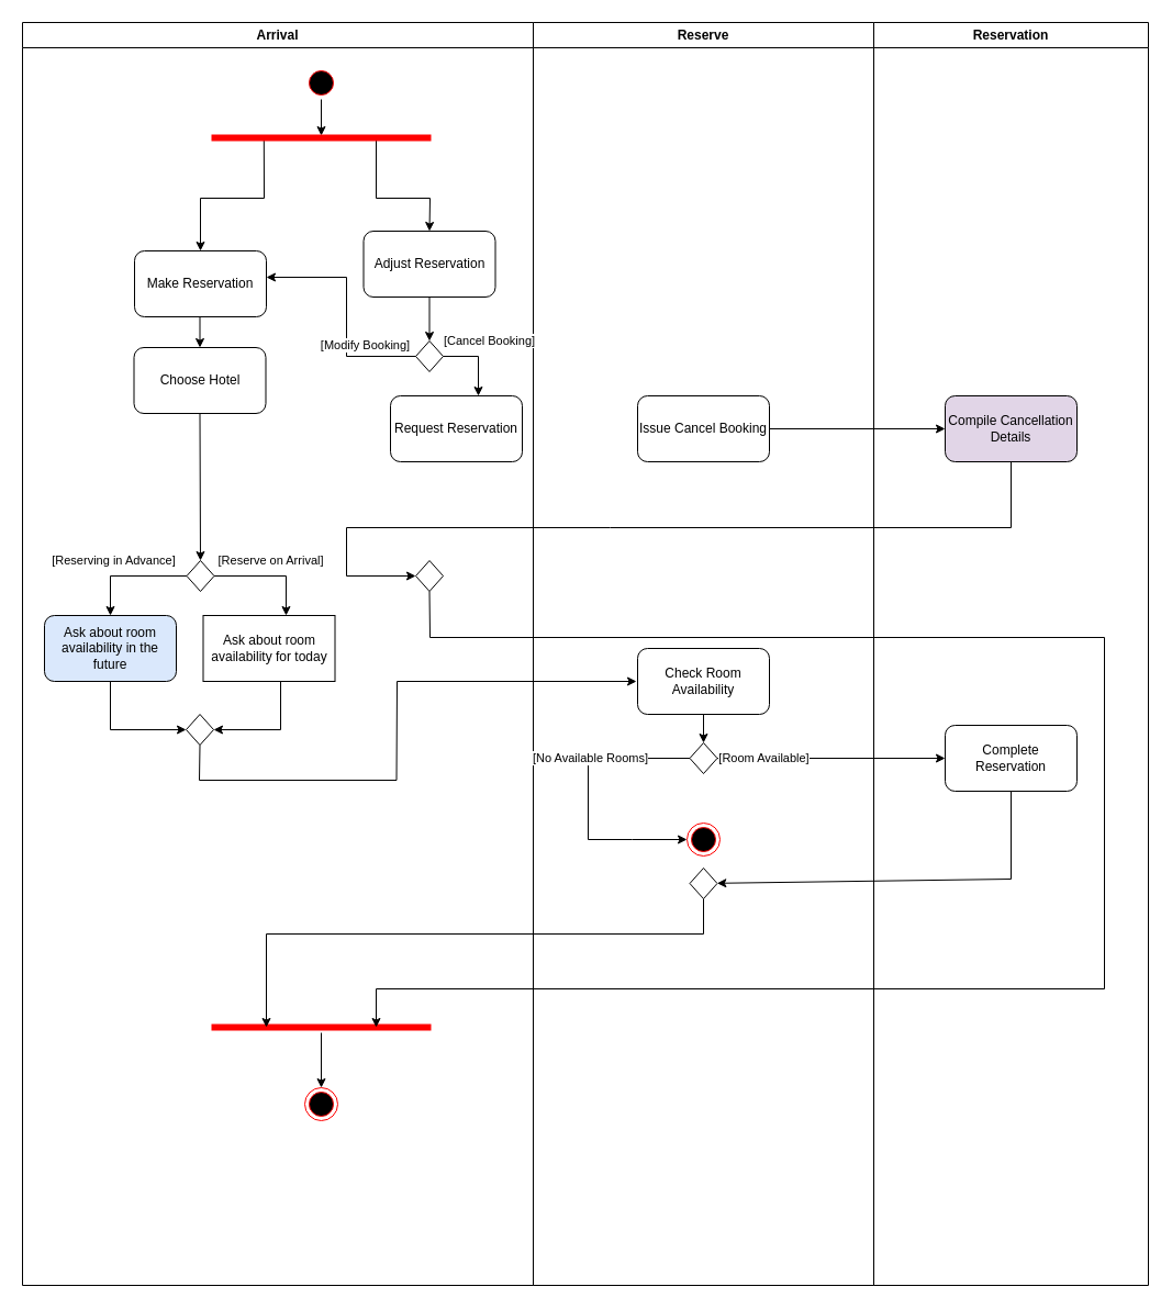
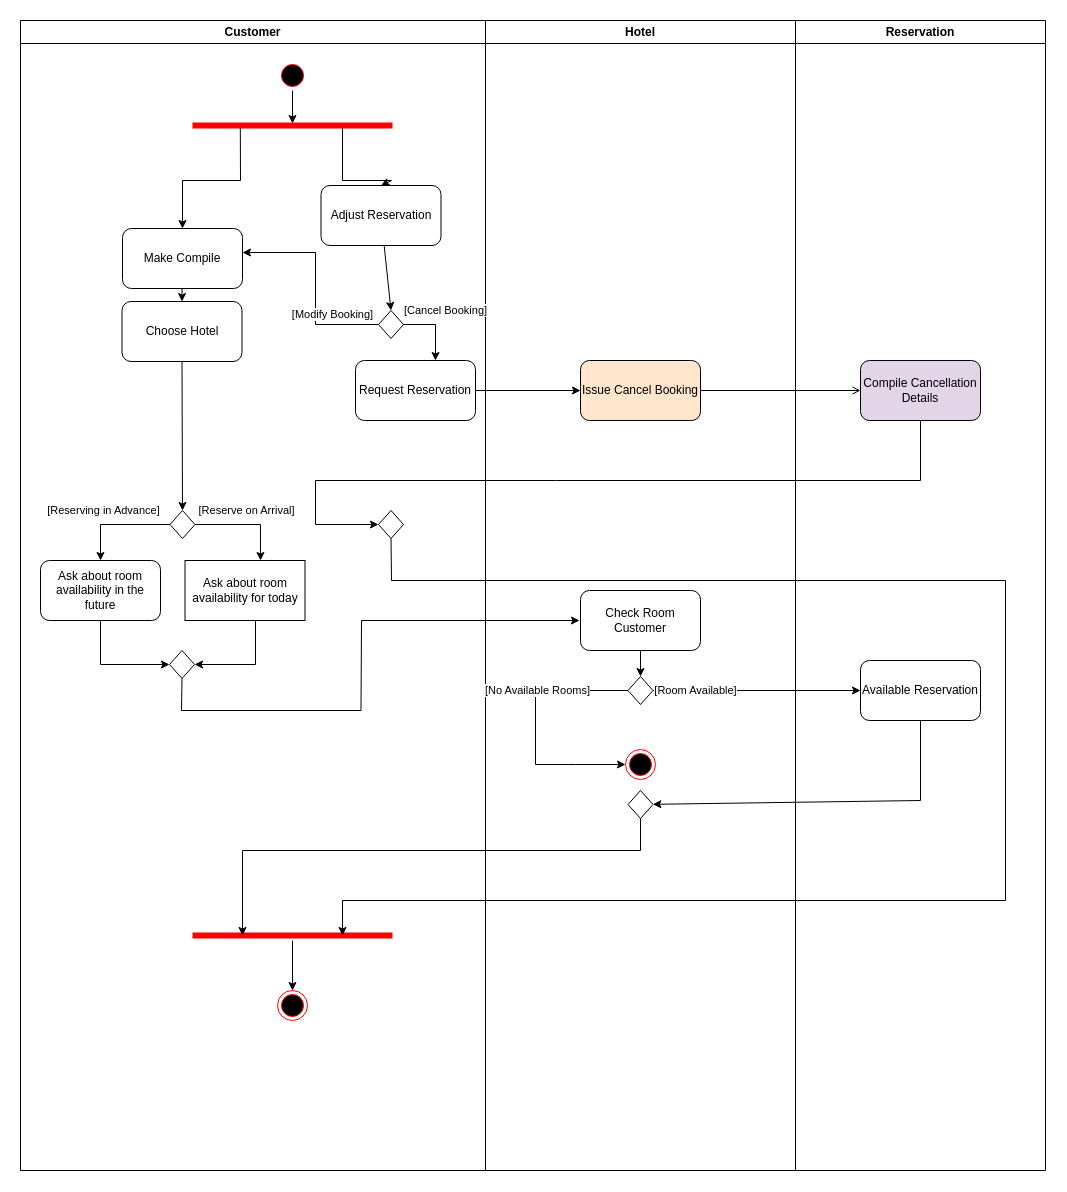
  <mxCell id="0" />
  <mxCell id="1" parent="0" />
- <mxCell id="2" value="Arrival" style="swimlane;whiteSpace=wrap" parent="1" vertex="1"><mxGeometry x="20" y="20" width="465" height="1150" as="geometry" /></mxCell>
+ <mxCell id="2" value="Customer" style="swimlane;whiteSpace=wrap" parent="1" vertex="1"><mxGeometry x="20" y="20" width="465" height="1150" as="geometry" /></mxCell>
  <mxCell id="3" style="edgeStyle=none;rounded=0;orthogonalLoop=1;jettySize=auto;html=1;exitX=0.5;exitY=1;exitDx=0;exitDy=0;entryX=0.5;entryY=0;entryDx=0;entryDy=0;" parent="2" target="14" edge="1"><mxGeometry relative="1" as="geometry"><mxPoint x="161.5" y="268.0" as="sourcePoint" /></mxGeometry></mxCell>
  <mxCell id="4" style="edgeStyle=none;rounded=0;orthogonalLoop=1;jettySize=auto;html=1;exitX=0.5;exitY=1;exitDx=0;exitDy=0;entryX=0.5;entryY=0.3;entryDx=0;entryDy=0;entryPerimeter=0;" parent="2" source="5" target="18" edge="1"><mxGeometry relative="1" as="geometry"><mxPoint x="291.5" y="178" as="targetPoint" /></mxGeometry></mxCell>
  <mxCell id="5" value="" style="ellipse;shape=startState;fillColor=#000000;strokeColor=#ff0000;" parent="2" vertex="1"><mxGeometry x="257" y="40" width="30" height="30" as="geometry" /></mxCell>
  <mxCell id="6" style="edgeStyle=none;rounded=0;orthogonalLoop=1;jettySize=auto;html=1;entryX=1;entryY=0.5;entryDx=0;entryDy=0;" parent="2" target="15" edge="1"><mxGeometry relative="1" as="geometry"><Array as="points"><mxPoint x="235" y="644" /></Array><mxPoint x="235" y="600" as="sourcePoint" /></mxGeometry></mxCell>
  <mxCell id="7" value="Ask about room availability for today" style="whiteSpace=wrap;html=1;rounded=0;" parent="2" vertex="1"><mxGeometry x="164.5" y="540" width="120" height="60" as="geometry" /></mxCell>
  <mxCell id="8" value="[Reserving in Advance]" style="edgeStyle=none;rounded=0;orthogonalLoop=1;jettySize=auto;html=1;entryX=0.5;entryY=0;entryDx=0;entryDy=0;entryPerimeter=0;exitX=0;exitY=0.5;exitDx=0;exitDy=0;" parent="2" source="10" target="12" edge="1"><mxGeometry x="0.082" y="-17" relative="1" as="geometry"><mxPoint x="170" y="504" as="sourcePoint" /><mxPoint x="80.06" y="580" as="targetPoint" /><Array as="points"><mxPoint x="80" y="504" /></Array><mxPoint x="-10" y="3" as="offset" /></mxGeometry></mxCell>
  <mxCell id="9" value="[Reserve on Arrival]" style="edgeStyle=none;rounded=0;orthogonalLoop=1;jettySize=auto;html=1;exitX=1;exitY=0.5;exitDx=0;exitDy=0;entryX=0.629;entryY=0;entryDx=0;entryDy=0;entryPerimeter=0;" parent="2" source="10" target="7" edge="1"><mxGeometry x="-0.015" y="14" relative="1" as="geometry"><Array as="points"><mxPoint x="240" y="504" /></Array><mxPoint x="1" as="offset" /></mxGeometry></mxCell>
  <mxCell id="10" value="" style="rhombus;whiteSpace=wrap;html=1;" parent="2" vertex="1"><mxGeometry x="149.5" y="490" width="25" height="28" as="geometry" /></mxCell>
  <mxCell id="11" style="edgeStyle=none;rounded=0;orthogonalLoop=1;jettySize=auto;html=1;exitX=0.5;exitY=1;exitDx=0;exitDy=0;entryX=0;entryY=0.5;entryDx=0;entryDy=0;" parent="2" source="12" target="15" edge="1"><mxGeometry relative="1" as="geometry"><Array as="points"><mxPoint x="80" y="644" /></Array></mxGeometry></mxCell>
- <mxCell id="12" value="Ask about room availability in the future" style="rounded=1;whiteSpace=wrap;html=1;fillColor=#dae8fc;" parent="2" vertex="1"><mxGeometry x="20" y="540" width="120" height="60" as="geometry" /></mxCell>
+ <mxCell id="12" value="Ask about room availability in the future" style="rounded=1;whiteSpace=wrap;html=1;" parent="2" vertex="1"><mxGeometry x="20" y="540" width="120" height="60" as="geometry" /></mxCell>
  <mxCell id="13" style="edgeStyle=none;rounded=0;orthogonalLoop=1;jettySize=auto;html=1;exitX=0.5;exitY=1;exitDx=0;exitDy=0;entryX=0.5;entryY=0;entryDx=0;entryDy=0;" parent="2" source="14" target="10" edge="1"><mxGeometry relative="1" as="geometry" /></mxCell>
- <mxCell id="14" value="Choose Hotel" style="rounded=1;whiteSpace=wrap;html=1;" parent="2" vertex="1"><mxGeometry x="101.5" y="296" width="120" height="60" as="geometry" /></mxCell>
+ <mxCell id="14" value="Choose Hotel" style="rounded=1;whiteSpace=wrap;html=1;" parent="2" vertex="1"><mxGeometry x="101.5" y="281" width="120" height="60" as="geometry" /></mxCell>
  <mxCell id="15" value="" style="rhombus;whiteSpace=wrap;html=1;" parent="2" vertex="1"><mxGeometry x="149" y="630" width="25" height="28" as="geometry" /></mxCell>
  <mxCell id="16" style="edgeStyle=none;rounded=0;orthogonalLoop=1;jettySize=auto;html=1;exitX=0.239;exitY=0.389;exitDx=0;exitDy=0;exitPerimeter=0;entryX=0.5;entryY=0;entryDx=0;entryDy=0;" parent="2" source="18" target="19" edge="1"><mxGeometry relative="1" as="geometry"><Array as="points"><mxPoint x="220" y="160" /><mxPoint x="162" y="160" /></Array></mxGeometry></mxCell>
  <mxCell id="17" style="edgeStyle=none;rounded=0;orthogonalLoop=1;jettySize=auto;html=1;exitX=0.75;exitY=0.5;exitDx=0;exitDy=0;exitPerimeter=0;entryX=0.5;entryY=0;entryDx=0;entryDy=0;" parent="2" source="18" target="20" edge="1"><mxGeometry relative="1" as="geometry"><Array as="points"><mxPoint x="322" y="160" /><mxPoint x="371" y="160" /></Array></mxGeometry></mxCell>
  <mxCell id="18" value="" style="shape=line;html=1;strokeWidth=6;strokeColor=#ff0000;" parent="2" vertex="1"><mxGeometry x="172" y="100" width="200" height="10" as="geometry" /></mxCell>
- <mxCell id="19" value="Make Reservation" style="rounded=1;whiteSpace=wrap;html=1;" parent="2" vertex="1"><mxGeometry x="102" y="208" width="120" height="60" as="geometry" /></mxCell>
- <mxCell id="20" value="Adjust Reservation" style="rounded=1;whiteSpace=wrap;html=1;" parent="2" vertex="1"><mxGeometry x="310.5" y="190" width="120" height="60" as="geometry" /></mxCell>
+ <mxCell id="19" value="Make Compile" style="rounded=1;whiteSpace=wrap;html=1;" parent="2" vertex="1"><mxGeometry x="102" y="208" width="120" height="60" as="geometry" /></mxCell>
+ <mxCell id="20" value="Adjust Reservation" style="rounded=1;whiteSpace=wrap;html=1;" parent="2" vertex="1"><mxGeometry x="300.5" y="165" width="120" height="60" as="geometry" /></mxCell>
  <mxCell id="21" style="edgeStyle=none;rounded=0;orthogonalLoop=1;jettySize=auto;html=1;entryX=0.5;entryY=0;entryDx=0;entryDy=0;" edge="1" parent="2" source="22" target="23"><mxGeometry relative="1" as="geometry" /></mxCell>
  <mxCell id="22" value="" style="shape=line;html=1;strokeWidth=6;strokeColor=#ff0000;" vertex="1" parent="2"><mxGeometry x="172" y="910" width="200" height="10" as="geometry" /></mxCell>
  <mxCell id="23" value="" style="ellipse;html=1;shape=endState;fillColor=#000000;strokeColor=#ff0000;" vertex="1" parent="2"><mxGeometry x="257" y="970" width="30" height="30" as="geometry" /></mxCell>
  <mxCell id="24" value="Request Reservation" style="rounded=1;whiteSpace=wrap;html=1;" parent="2" vertex="1"><mxGeometry x="335" y="340" width="120" height="60" as="geometry" /></mxCell>
  <mxCell id="25" style="edgeStyle=none;rounded=0;orthogonalLoop=1;jettySize=auto;html=1;entryX=0;entryY=0.5;entryDx=0;entryDy=0;exitX=0.5;exitY=1;exitDx=0;exitDy=0;" parent="1" source="15" edge="1"><mxGeometry relative="1" as="geometry"><Array as="points"><mxPoint x="181" y="710" /><mxPoint x="360.5" y="710" /><mxPoint x="361" y="620" /></Array><mxPoint x="181" y="690" as="sourcePoint" /><mxPoint x="579" y="620" as="targetPoint" /></mxGeometry></mxCell>
  <mxCell id="26" value="Reservation" style="swimlane;whiteSpace=wrap" parent="1" vertex="1"><mxGeometry x="795" y="20" width="250" height="1150" as="geometry" /></mxCell>
  <mxCell id="27" value="Compile Cancellation Details" style="rounded=1;whiteSpace=wrap;html=1;fillColor=#e1d5e7;" parent="26" vertex="1"><mxGeometry x="65" y="340" width="120" height="60" as="geometry" /></mxCell>
- <mxCell id="28" value="Complete Reservation" style="rounded=1;whiteSpace=wrap;html=1;" parent="26" vertex="1"><mxGeometry x="65" y="640" width="120" height="60" as="geometry" /></mxCell>
- <mxCell id="29" value="Reserve" style="swimlane;whiteSpace=wrap;startSize=23;" parent="1" vertex="1"><mxGeometry x="485" y="20" width="310" height="1150" as="geometry" /></mxCell>
+ <mxCell id="28" value="Available Reservation" style="rounded=1;whiteSpace=wrap;html=1;" parent="26" vertex="1"><mxGeometry x="65" y="640" width="120" height="60" as="geometry" /></mxCell>
+ <mxCell id="29" value="Hotel" style="swimlane;whiteSpace=wrap;startSize=23;" parent="1" vertex="1"><mxGeometry x="485" y="20" width="310" height="1150" as="geometry" /></mxCell>
  <mxCell id="30" value="" style="rhombus;whiteSpace=wrap;html=1;" parent="29" vertex="1"><mxGeometry x="-107" y="290" width="25" height="28" as="geometry" /></mxCell>
  <mxCell id="31" value="" style="rhombus;whiteSpace=wrap;html=1;" parent="29" vertex="1"><mxGeometry x="-107" y="490" width="25" height="28" as="geometry" /></mxCell>
- <mxCell id="32" value="Issue Cancel Booking" style="rounded=1;whiteSpace=wrap;html=1;" parent="29" vertex="1"><mxGeometry x="95" y="340" width="120" height="60" as="geometry" /></mxCell>
- <mxCell id="33" value="Check Room Availability" style="rounded=1;whiteSpace=wrap;html=1;" parent="29" vertex="1"><mxGeometry x="95" y="570" width="120" height="60" as="geometry" /></mxCell>
+ <mxCell id="32" value="Issue Cancel Booking" style="rounded=1;whiteSpace=wrap;html=1;fillColor=#ffe6cc;" parent="29" vertex="1"><mxGeometry x="95" y="340" width="120" height="60" as="geometry" /></mxCell>
+ <mxCell id="33" value="Check Room Customer" style="rounded=1;whiteSpace=wrap;html=1;" parent="29" vertex="1"><mxGeometry x="95" y="570" width="120" height="60" as="geometry" /></mxCell>
  <mxCell id="34" value="" style="rhombus;whiteSpace=wrap;html=1;" vertex="1" parent="29"><mxGeometry x="142.5" y="770" width="25" height="28" as="geometry" /></mxCell>
  <mxCell id="35" value="" style="rhombus;whiteSpace=wrap;html=1;" parent="29" vertex="1"><mxGeometry x="142.5" y="656" width="25" height="28" as="geometry" /></mxCell>
  <mxCell id="36" style="edgeStyle=none;rounded=0;orthogonalLoop=1;jettySize=auto;html=1;exitX=0.5;exitY=1;exitDx=0;exitDy=0;entryX=0.5;entryY=0;entryDx=0;entryDy=0;" parent="29" source="33" target="35" edge="1"><mxGeometry relative="1" as="geometry"><mxPoint x="155" y="647" as="sourcePoint" /></mxGeometry></mxCell>
  <mxCell id="37" value="" style="ellipse;html=1;shape=endState;fillColor=#000000;strokeColor=#ff0000;" parent="29" vertex="1"><mxGeometry x="140" y="729" width="30" height="30" as="geometry" /></mxCell>
  <mxCell id="38" value="[No Available Rooms]" style="edgeStyle=none;rounded=0;orthogonalLoop=1;jettySize=auto;html=1;exitX=0;exitY=0.5;exitDx=0;exitDy=0;entryX=0;entryY=0.5;entryDx=0;entryDy=0;" parent="29" source="35" edge="1" target="37"><mxGeometry x="-0.292" relative="1" as="geometry"><mxPoint x="122.5" y="744" as="targetPoint" /><Array as="points"><mxPoint x="50" y="670" /><mxPoint x="50" y="744" /><mxPoint x="90" y="744" /></Array><mxPoint as="offset" /></mxGeometry></mxCell>
  <mxCell id="39" style="edgeStyle=none;rounded=0;orthogonalLoop=1;jettySize=auto;html=1;entryX=0.5;entryY=0;entryDx=0;entryDy=0;" parent="1" source="20" target="30" edge="1"><mxGeometry relative="1" as="geometry" /></mxCell>
  <mxCell id="40" style="edgeStyle=none;rounded=0;orthogonalLoop=1;jettySize=auto;html=1;exitX=0.5;exitY=1;exitDx=0;exitDy=0;entryX=0.75;entryY=0.5;entryDx=0;entryDy=0;entryPerimeter=0;" edge="1" parent="1"><mxGeometry relative="1" as="geometry"><mxPoint x="342" y="935" as="targetPoint" /><mxPoint x="390.5" y="538" as="sourcePoint" /><Array as="points"><mxPoint x="391" y="580" /><mxPoint x="1005" y="580" /><mxPoint x="1005" y="900" /><mxPoint x="342" y="900" /></Array></mxGeometry></mxCell>
  <mxCell id="41" style="edgeStyle=none;rounded=0;orthogonalLoop=1;jettySize=auto;html=1;exitX=0.5;exitY=1;exitDx=0;exitDy=0;entryX=0.25;entryY=0.5;entryDx=0;entryDy=0;entryPerimeter=0;" edge="1" parent="1" source="34" target="22"><mxGeometry relative="1" as="geometry"><mxPoint x="154.5" y="880" as="targetPoint" /><Array as="points"><mxPoint x="640" y="850" /><mxPoint x="242" y="850" /></Array></mxGeometry></mxCell>
  <mxCell id="42" style="edgeStyle=none;rounded=0;orthogonalLoop=1;jettySize=auto;html=1;exitX=0.5;exitY=1;exitDx=0;exitDy=0;entryX=0;entryY=0.5;entryDx=0;entryDy=0;" parent="1" source="27" target="31" edge="1"><mxGeometry relative="1" as="geometry"><mxPoint x="365" y="560" as="targetPoint" /><Array as="points"><mxPoint x="920" y="480" /><mxPoint x="795" y="480" /><mxPoint x="555" y="480" /><mxPoint x="315" y="480" /><mxPoint x="315" y="524" /></Array></mxGeometry></mxCell>
- <mxCell id="43" style="edgeStyle=none;rounded=0;orthogonalLoop=1;jettySize=auto;html=1;exitX=1;exitY=0.5;exitDx=0;exitDy=0;entryX=0;entryY=0.5;entryDx=0;entryDy=0;" parent="1" source="32" target="27" edge="1"><mxGeometry relative="1" as="geometry"><Array as="points" /></mxGeometry></mxCell>
+ <mxCell id="43" style="edgeStyle=none;rounded=0;orthogonalLoop=1;jettySize=auto;html=1;exitX=1;exitY=0.5;exitDx=0;exitDy=0;entryX=0;entryY=0.5;entryDx=0;entryDy=0;endArrow=open;" parent="1" source="32" target="27" edge="1"><mxGeometry relative="1" as="geometry"><Array as="points" /></mxGeometry></mxCell>
  <mxCell id="44" value="[Room Available]" style="edgeStyle=none;rounded=0;orthogonalLoop=1;jettySize=auto;html=1;entryX=0;entryY=0.5;entryDx=0;entryDy=0;exitX=1;exitY=0.5;exitDx=0;exitDy=0;" parent="1" source="35" target="28" edge="1"><mxGeometry x="-0.748" y="-16" relative="1" as="geometry"><mxPoint x="530" y="565" as="sourcePoint" /><Array as="points"><mxPoint x="735" y="690" /></Array><mxPoint x="16" y="-16" as="offset" /></mxGeometry></mxCell>
  <mxCell id="45" style="edgeStyle=none;rounded=0;orthogonalLoop=1;jettySize=auto;html=1;exitX=0.5;exitY=1;exitDx=0;exitDy=0;" edge="1" parent="1" source="28" target="34"><mxGeometry relative="1" as="geometry"><Array as="points"><mxPoint x="920" y="800" /></Array></mxGeometry></mxCell>
+ <mxCell id="46" style="edgeStyle=none;rounded=0;orthogonalLoop=1;jettySize=auto;html=1;exitX=1;exitY=0.5;exitDx=0;exitDy=0;entryX=0;entryY=0.5;entryDx=0;entryDy=0;" parent="1" source="24" target="32" edge="1"><mxGeometry relative="1" as="geometry"><mxPoint x="445" y="390.235" as="targetPoint" /></mxGeometry></mxCell>
  <mxCell id="47" value="[Cancel Booking]" style="edgeStyle=none;rounded=0;orthogonalLoop=1;jettySize=auto;html=1;exitX=1;exitY=0.5;exitDx=0;exitDy=0;" edge="1" parent="1" source="30"><mxGeometry x="-0.063" y="17" relative="1" as="geometry"><mxPoint x="435" y="360" as="targetPoint" /><Array as="points"><mxPoint x="435" y="324" /></Array><mxPoint x="-7" y="-14" as="offset" /></mxGeometry></mxCell>
  <mxCell id="48" style="edgeStyle=none;rounded=0;orthogonalLoop=1;jettySize=auto;html=1;entryX=1;entryY=0.5;entryDx=0;entryDy=0;" edge="1" parent="1"><mxGeometry relative="1" as="geometry"><mxPoint x="378" y="324" as="sourcePoint" /><mxPoint x="242" y="252" as="targetPoint" /><Array as="points"><mxPoint x="315" y="324" /><mxPoint x="315" y="314" /><mxPoint x="315" y="252" /></Array></mxGeometry></mxCell>
  <mxCell id="49" value="[Modify Booking]" style="edgeLabel;html=1;align=center;verticalAlign=middle;resizable=0;points=[];" vertex="1" connectable="0" parent="48"><mxGeometry x="-0.577" y="-1" relative="1" as="geometry"><mxPoint x="-3" y="-10" as="offset" /></mxGeometry></mxCell>
